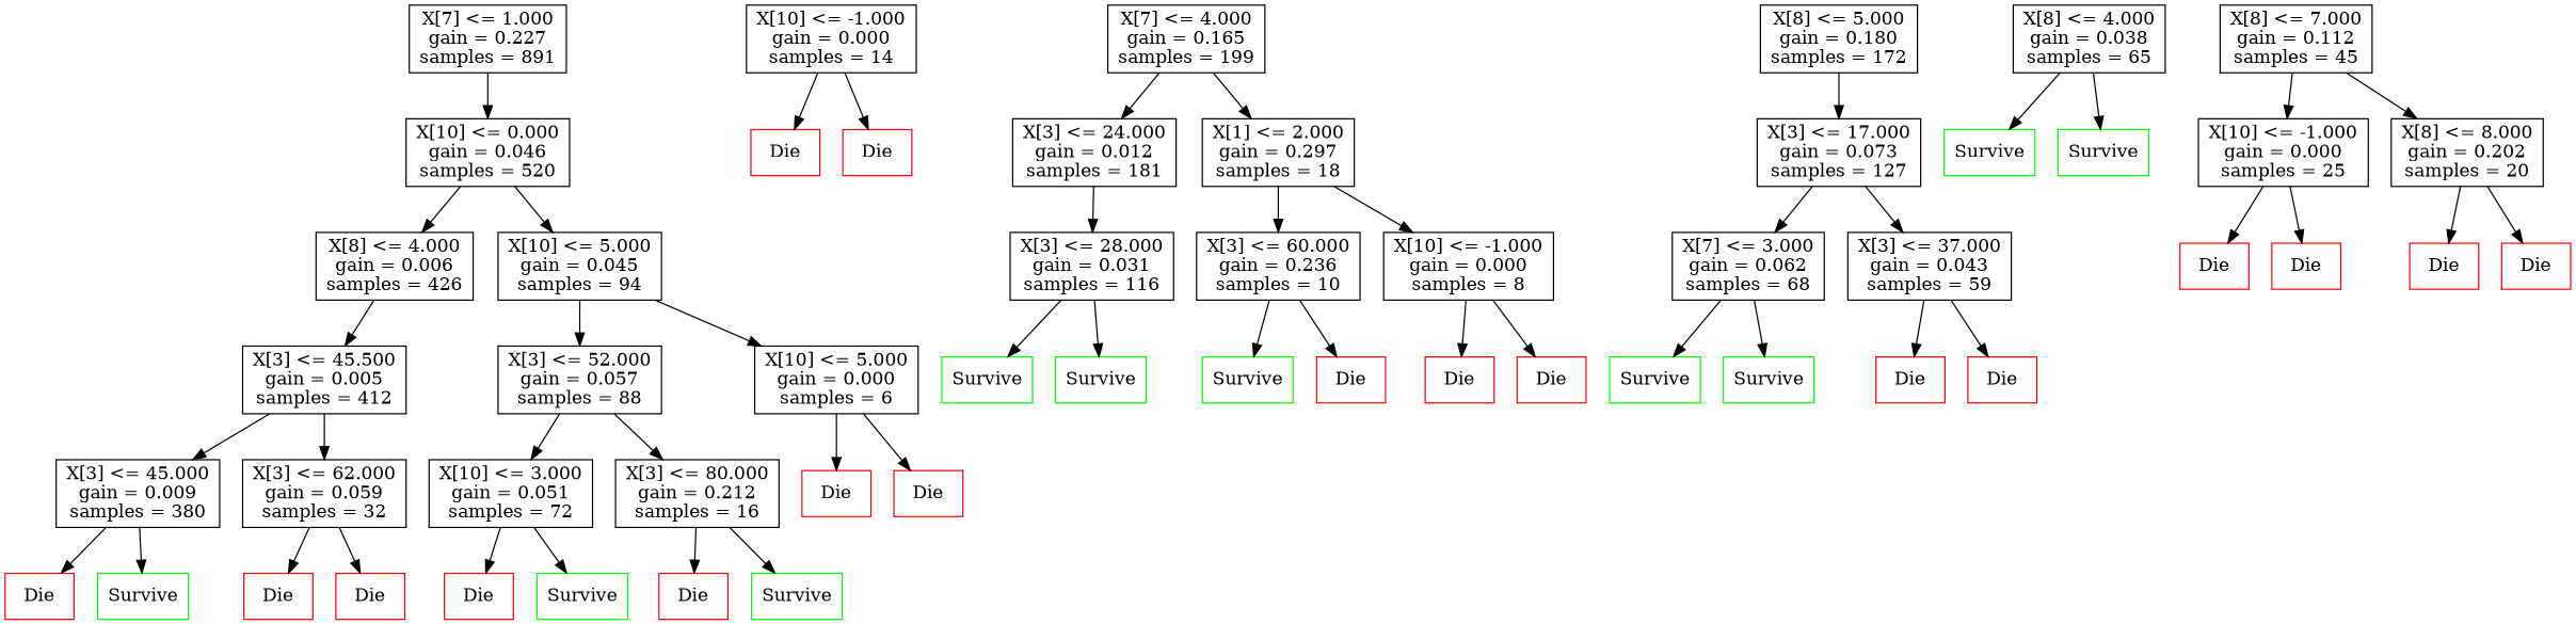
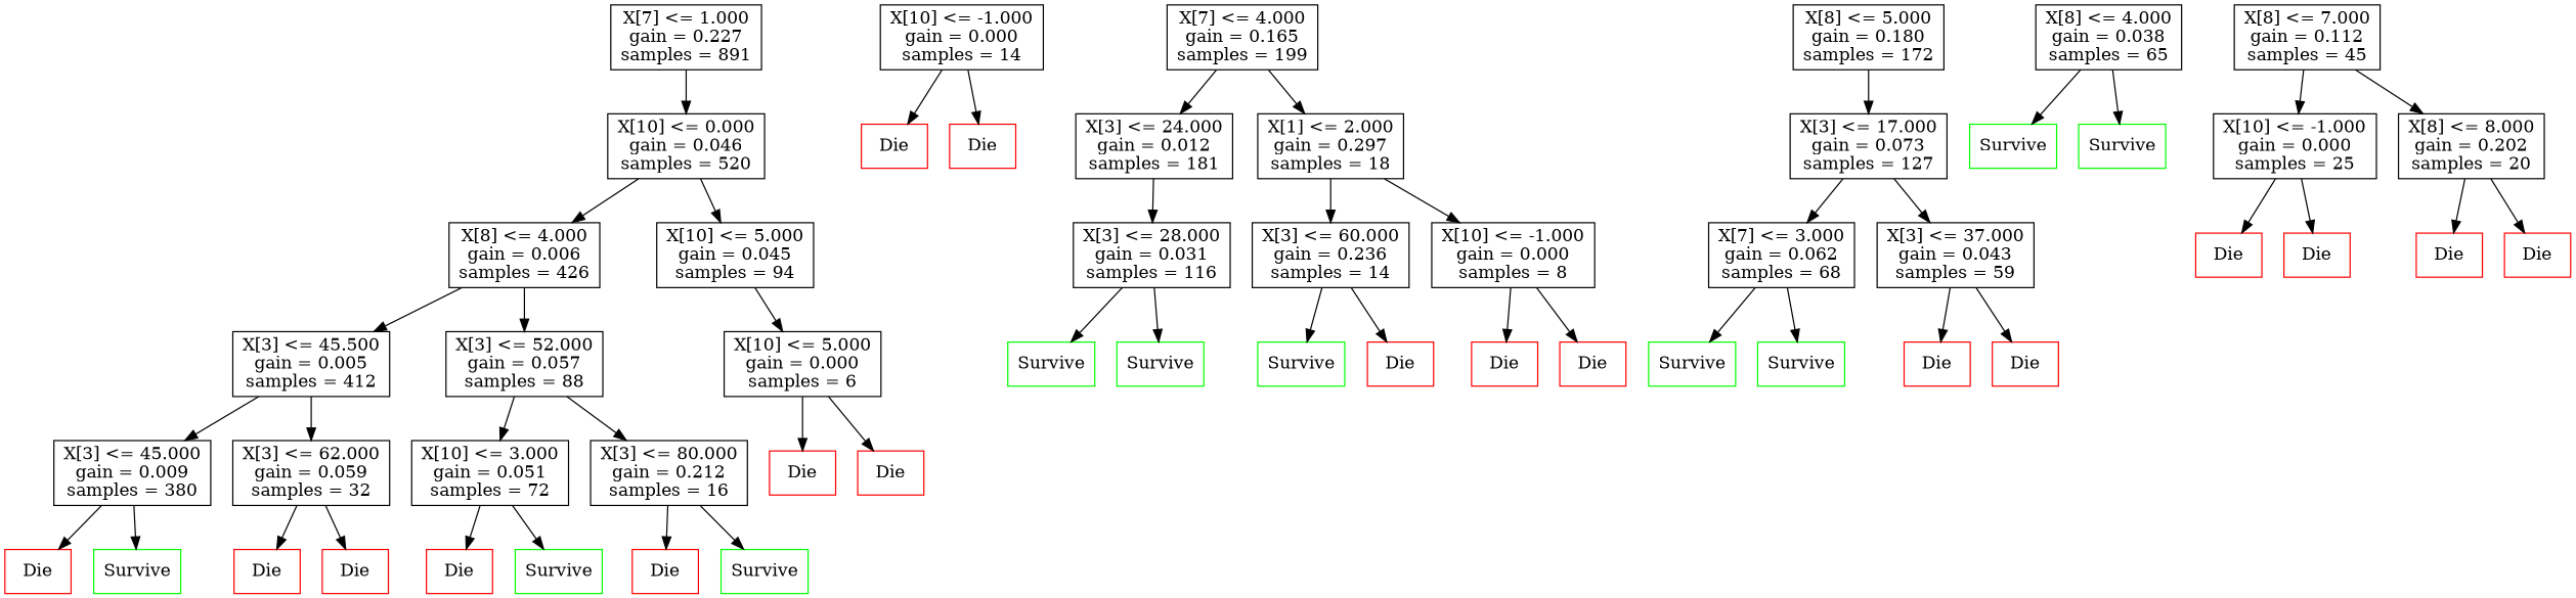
  digraph {
    node [shape=box]
    n1 [label="X[7] <= 1.000\ngain = 0.227\nsamples = 891"]
    n2 [label="X[10] <= 0.000\ngain = 0.046\nsamples = 520"]
    n3 [label="X[8] <= 4.000\ngain = 0.006\nsamples = 426"]
    n4 [label="X[10] <= 5.000\ngain = 0.045\nsamples = 94"]
    n5 [label="X[3] <= 45.500\ngain = 0.005\nsamples = 412"]
    n6 [label="X[3] <= 52.000\ngain = 0.057\nsamples = 88"]
    n7 [label="X[10] <= 5.000\ngain = 0.000\nsamples = 6"]
    n8 [label="X[3] <= 45.000\ngain = 0.009\nsamples = 380"]
    n9 [label="X[3] <= 62.000\ngain = 0.059\nsamples = 32"]
    n10 [label="X[10] <= -1.000\ngain = 0.000\nsamples = 14"]
    n11 [color=red label=Die]
    n12 [color=red label=Die]
    n13 [color=red label=Die]
    n14 [color=green label=Survive]
    n15 [color=red label=Die]
    n16 [color=red label=Die]
    n17 [label="X[10] <= 3.000\ngain = 0.051\nsamples = 72"]
    n18 [label="X[3] <= 80.000\ngain = 0.212\nsamples = 16"]
    n19 [color=red label=Die]
    n20 [color=red label=Die]
    n21 [color=red label=Die]
    n22 [color=green label=Survive]
    n23 [color=red label=Die]
    n24 [color=green label=Survive]
    n25 [label="X[7] <= 4.000\ngain = 0.165\nsamples = 199"]
    n26 [label="X[3] <= 24.000\ngain = 0.012\nsamples = 181"]
    n27 [label="X[1] <= 2.000\ngain = 0.297\nsamples = 18"]
    n28 [label="X[8] <= 5.000\ngain = 0.180\nsamples = 172"]
    n29 [label="X[3] <= 17.000\ngain = 0.073\nsamples = 127"]
    n30 [label="X[3] <= 28.000\ngain = 0.031\nsamples = 116"]
-   n31 [label="X[3] <= 60.000\ngain = 0.236\nsamples = 10"]
+   n31 [label="X[3] <= 60.000\ngain = 0.236\nsamples = 14"]
    n32 [label="X[10] <= -1.000\ngain = 0.000\nsamples = 8"]
    n33 [label="X[8] <= 4.000\ngain = 0.038\nsamples = 65"]
    n34 [color=green label=Survive]
    n35 [color=green label=Survive]
    n36 [color=green label=Survive]
    n37 [color=green label=Survive]
    n38 [color=green label=Survive]
    n39 [color=red label=Die]
    n40 [color=red label=Die]
    n41 [color=red label=Die]
    n42 [label="X[7] <= 3.000\ngain = 0.062\nsamples = 68"]
    n43 [label="X[3] <= 37.000\ngain = 0.043\nsamples = 59"]
    n44 [label="X[8] <= 7.000\ngain = 0.112\nsamples = 45"]
    n45 [label="X[10] <= -1.000\ngain = 0.000\nsamples = 25"]
    n46 [label="X[8] <= 8.000\ngain = 0.202\nsamples = 20"]
    n47 [color=green label=Survive]
    n48 [color=green label=Survive]
    n49 [color=red label=Die]
    n50 [color=red label=Die]
    n51 [color=red label=Die]
    n52 [color=red label=Die]
    n53 [color=red label=Die]
    n54 [color=red label=Die]
    n1 -> n2
    n2 -> n3
    n2 -> n4
    n3 -> n5
-   n4 -> n6
+   n3 -> n6
    n4 -> n7
    n5 -> n8
    n5 -> n9
    n6 -> n17
    n6 -> n18
    n7 -> n19
    n7 -> n20
    n8 -> n13
    n8 -> n14
    n9 -> n15
    n9 -> n16
    n10 -> n11
    n10 -> n12
    n17 -> n21
    n17 -> n22
    n18 -> n23
    n18 -> n24
    n25 -> n26
    n25 -> n27
    n26 -> n30
    n27 -> n31
    n27 -> n32
    n28 -> n29
    n29 -> n42
    n29 -> n43
    n30 -> n36
    n30 -> n37
    n31 -> n38
    n31 -> n39
    n32 -> n40
    n32 -> n41
    n33 -> n34
    n33 -> n35
    n42 -> n47
    n42 -> n48
    n43 -> n49
    n43 -> n50
    n44 -> n45
    n44 -> n46
    n45 -> n51
    n45 -> n52
    n46 -> n53
    n46 -> n54
  }
